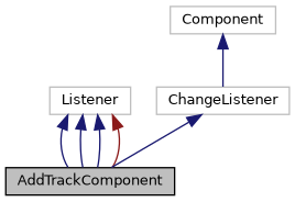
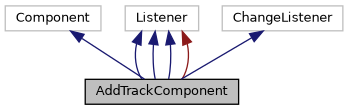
  digraph {
    node [color=grey75 fillcolor=white fontname=Helvetica fontsize=10 shape=record style=filled]
    edge [color=midnightblue dir=back fontname=Helvetica fontsize=10 labelfontname=Helvetica labelfontsize=10 style=solid]
    n1 [color=black fillcolor=grey75 fontcolor=black height=0.2 label=AddTrackComponent width=0.4]
    n2 [height=0.2 label=Component width=0.4]
    n3 [height=0.2 label=Listener width=0.4]
    n4 [height=0.2 label=ChangeListener width=0.4]
-   n2 -> n4
+   n2 -> n1
    n3 -> n1
    n3 -> n1
    n3 -> n1
    n3 -> n1 [color=firebrick4]
    n4 -> n1
  }
